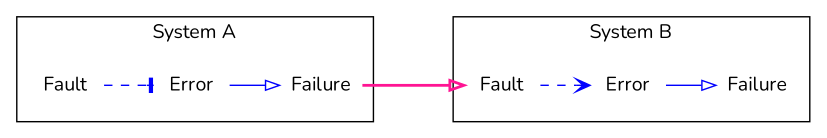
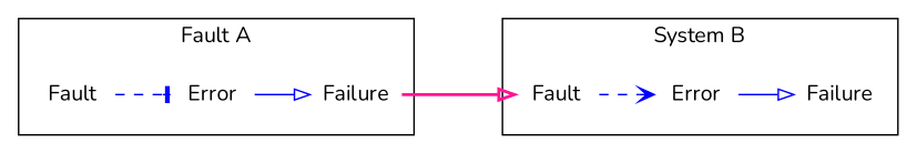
  digraph {
    rankdir=LR
    fontname=Nunito
    node [shape=plaintext color=darkorange fontname=Nunito]
    edge [color=blue style=dashed arrowhead=onormal fontname=Nunito]
    n1 [label=Fault]
    n2 [label=Error]
    n3 [label=Failure color=black]
    n4 [label=Fault]
    n5 [label=Error color=black]
    n6 [label=Failure color=black]
    subgraph cluster_1 {
-     label="System A"
+     label="Fault A"
      n1
      n2
      n3
    }
    subgraph cluster_2 {
      label="System B"
      n4
      n5
      n6
    }
    n1 -> n2 [arrowhead=tee]
    n2 -> n3 [style=solid]
    n3 -> n4 [minlen=2.5 color=deeppink style=bold]
    n4 -> n5 [arrowhead=vee]
    n5 -> n6 [style=solid]
  }
